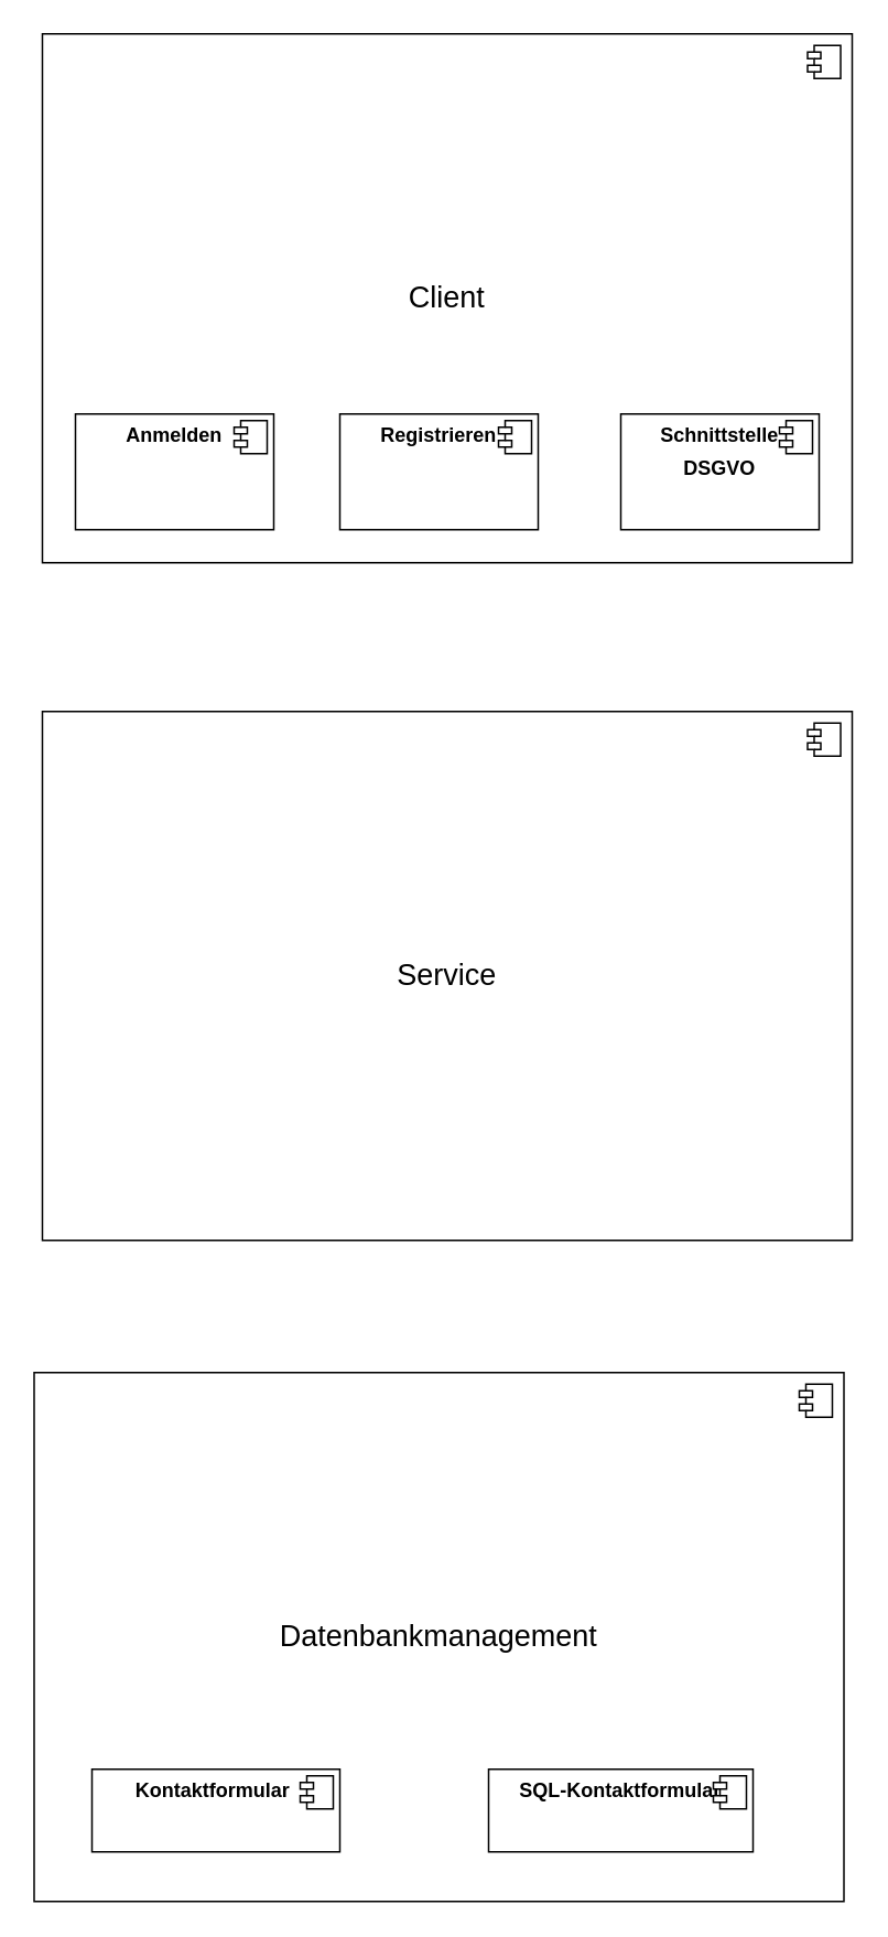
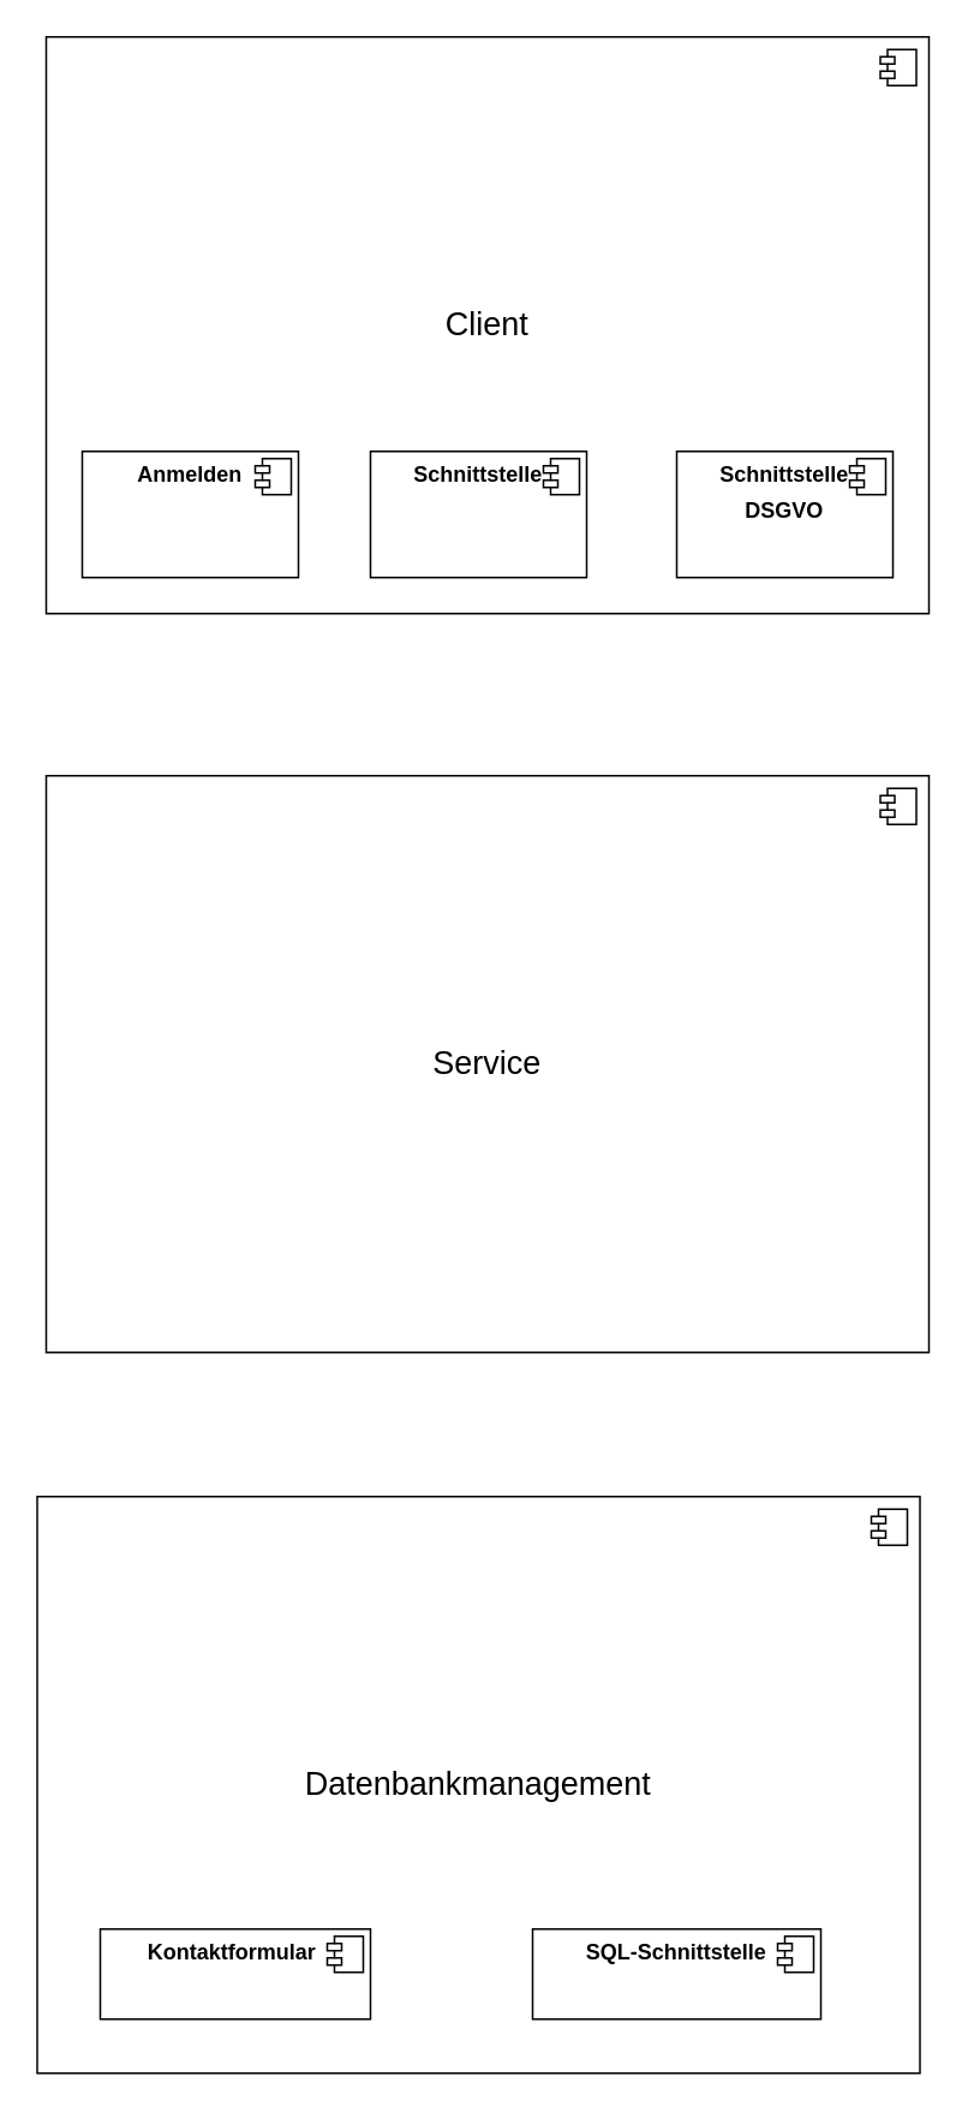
  <mxCell id="0" />
  <mxCell id="1" parent="0" />
  <mxCell id="2" value="&lt;font style=&quot;font-size: 18px;&quot;&gt;Client&lt;/font&gt;" style="html=1;dropTarget=0;whiteSpace=wrap;" vertex="1" parent="1"><mxGeometry x="25" y="20" width="490" height="320" as="geometry" /></mxCell>
  <mxCell id="3" value="" style="shape=module;jettyWidth=8;jettyHeight=4;" vertex="1" parent="2"><mxGeometry x="1" width="20" height="20" relative="1" as="geometry"><mxPoint x="-27" y="7" as="offset" /></mxGeometry></mxCell>
  <mxCell id="4" value="&lt;p style=&quot;margin:0px;margin-top:6px;text-align:center;&quot;&gt;&lt;b&gt;Anmelden&lt;/b&gt;&lt;/p&gt;" style="align=left;overflow=fill;html=1;dropTarget=0;whiteSpace=wrap;" vertex="1" parent="1"><mxGeometry x="45" y="250" width="120" height="70" as="geometry" /></mxCell>
  <mxCell id="5" value="" style="shape=component;jettyWidth=8;jettyHeight=4;" vertex="1" parent="4"><mxGeometry x="1" width="20" height="20" relative="1" as="geometry"><mxPoint x="-24" y="4" as="offset" /></mxGeometry></mxCell>
  <mxCell id="6" value="&lt;p style=&quot;margin:0px;margin-top:6px;text-align:center;&quot;&gt;&lt;b&gt;Schnittstelle&lt;/b&gt;&lt;/p&gt;&lt;p style=&quot;margin:0px;margin-top:6px;text-align:center;&quot;&gt;&lt;b&gt;DSGVO&lt;/b&gt;&lt;/p&gt;" style="align=left;overflow=fill;html=1;dropTarget=0;whiteSpace=wrap;" vertex="1" parent="1"><mxGeometry x="375" y="250" width="120" height="70" as="geometry" /></mxCell>
  <mxCell id="7" value="" style="shape=component;jettyWidth=8;jettyHeight=4;" vertex="1" parent="6"><mxGeometry x="1" width="20" height="20" relative="1" as="geometry"><mxPoint x="-24" y="4" as="offset" /></mxGeometry></mxCell>
- <mxCell id="8" value="&lt;p style=&quot;margin:0px;margin-top:6px;text-align:center;&quot;&gt;&lt;b&gt;Registrieren&lt;/b&gt;&lt;/p&gt;" style="align=left;overflow=fill;html=1;dropTarget=0;whiteSpace=wrap;" vertex="1" parent="1"><mxGeometry x="205" y="250" width="120" height="70" as="geometry" /></mxCell>
+ <mxCell id="8" value="&lt;p style=&quot;margin:0px;margin-top:6px;text-align:center;&quot;&gt;&lt;b&gt;Schnittstelle&lt;/b&gt;&lt;/p&gt;" style="align=left;overflow=fill;html=1;dropTarget=0;whiteSpace=wrap;" vertex="1" parent="1"><mxGeometry x="205" y="250" width="120" height="70" as="geometry" /></mxCell>
  <mxCell id="9" value="" style="shape=component;jettyWidth=8;jettyHeight=4;" vertex="1" parent="8"><mxGeometry x="1" width="20" height="20" relative="1" as="geometry"><mxPoint x="-24" y="4" as="offset" /></mxGeometry></mxCell>
  <mxCell id="10" value="&lt;font style=&quot;font-size: 18px;&quot;&gt;Datenbankmanagement&lt;/font&gt;" style="html=1;dropTarget=0;whiteSpace=wrap;" vertex="1" parent="1"><mxGeometry x="20" y="830" width="490" height="320" as="geometry" /></mxCell>
  <mxCell id="11" value="" style="shape=module;jettyWidth=8;jettyHeight=4;" vertex="1" parent="10"><mxGeometry x="1" width="20" height="20" relative="1" as="geometry"><mxPoint x="-27" y="7" as="offset" /></mxGeometry></mxCell>
  <mxCell id="12" value="&lt;p style=&quot;margin:0px;margin-top:6px;text-align:center;&quot;&gt;&lt;b&gt;Kontaktformular&amp;nbsp;&lt;/b&gt;&lt;/p&gt;" style="align=left;overflow=fill;html=1;dropTarget=0;whiteSpace=wrap;" vertex="1" parent="1"><mxGeometry x="55" y="1070" width="150" height="50" as="geometry" /></mxCell>
  <mxCell id="13" value="" style="shape=component;jettyWidth=8;jettyHeight=4;" vertex="1" parent="12"><mxGeometry x="1" width="20" height="20" relative="1" as="geometry"><mxPoint x="-24" y="4" as="offset" /></mxGeometry></mxCell>
  <mxCell id="14" value="&lt;font style=&quot;font-size: 18px;&quot;&gt;Service&lt;/font&gt;" style="html=1;dropTarget=0;whiteSpace=wrap;" vertex="1" parent="1"><mxGeometry x="25" y="430" width="490" height="320" as="geometry" /></mxCell>
  <mxCell id="15" value="" style="shape=module;jettyWidth=8;jettyHeight=4;" vertex="1" parent="14"><mxGeometry x="1" width="20" height="20" relative="1" as="geometry"><mxPoint x="-27" y="7" as="offset" /></mxGeometry></mxCell>
  <mxCell id="16" value="" style="ellipse;whiteSpace=wrap;html=1;align=center;aspect=fixed;fillColor=none;strokeColor=none;resizable=0;perimeter=centerPerimeter;rotatable=0;allowArrows=0;points=[];outlineConnect=1;" vertex="1" parent="1"><mxGeometry x="299" y="470" width="10" height="10" as="geometry" /></mxCell>
  <mxCell id="17" value="" style="ellipse;whiteSpace=wrap;html=1;align=center;aspect=fixed;fillColor=none;strokeColor=none;resizable=0;perimeter=centerPerimeter;rotatable=0;allowArrows=0;points=[];outlineConnect=1;" vertex="1" parent="1"><mxGeometry x="225" y="390" width="10" height="10" as="geometry" /></mxCell>
  <mxCell id="18" value="" style="ellipse;whiteSpace=wrap;html=1;align=center;aspect=fixed;fillColor=none;strokeColor=none;resizable=0;perimeter=centerPerimeter;rotatable=0;allowArrows=0;points=[];outlineConnect=1;" vertex="1" parent="1"><mxGeometry x="265" y="780" width="10" height="10" as="geometry" /></mxCell>
  <mxCell id="19" value="" style="ellipse;whiteSpace=wrap;html=1;align=center;aspect=fixed;fillColor=none;strokeColor=none;resizable=0;perimeter=centerPerimeter;rotatable=0;allowArrows=0;points=[];outlineConnect=1;" vertex="1" parent="1"><mxGeometry x="275" y="810" width="10" height="10" as="geometry" /></mxCell>
- <mxCell id="20" value="&lt;p style=&quot;margin:0px;margin-top:6px;text-align:center;&quot;&gt;&lt;b&gt;SQL-Kontaktformular&lt;/b&gt;&lt;/p&gt;" style="align=left;overflow=fill;html=1;dropTarget=0;whiteSpace=wrap;" vertex="1" parent="1"><mxGeometry x="295" y="1070" width="160" height="50" as="geometry" /></mxCell>
+ <mxCell id="20" value="&lt;p style=&quot;margin:0px;margin-top:6px;text-align:center;&quot;&gt;&lt;b&gt;SQL-Schnittstelle&lt;/b&gt;&lt;/p&gt;" style="align=left;overflow=fill;html=1;dropTarget=0;whiteSpace=wrap;" vertex="1" parent="1"><mxGeometry x="295" y="1070" width="160" height="50" as="geometry" /></mxCell>
  <mxCell id="21" value="" style="shape=component;jettyWidth=8;jettyHeight=4;" vertex="1" parent="20"><mxGeometry x="1" width="20" height="20" relative="1" as="geometry"><mxPoint x="-24" y="4" as="offset" /></mxGeometry></mxCell>
